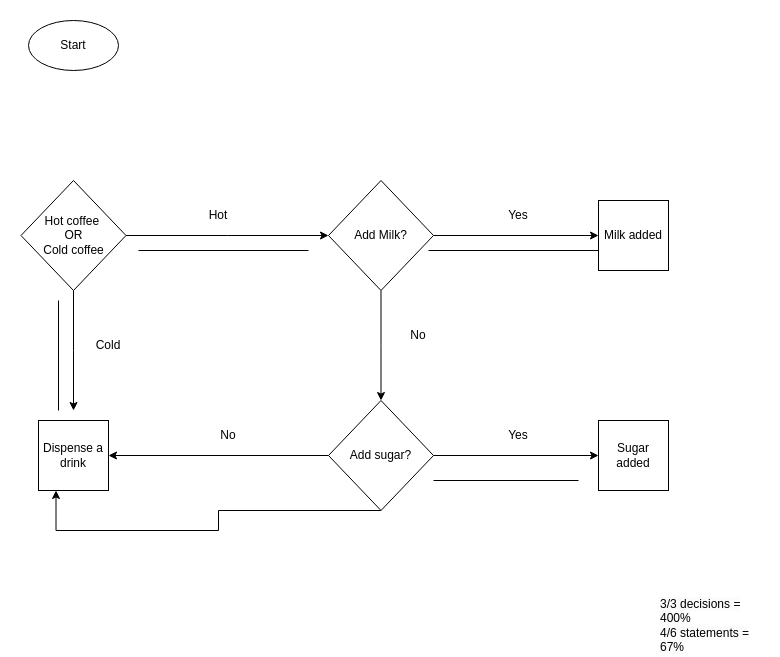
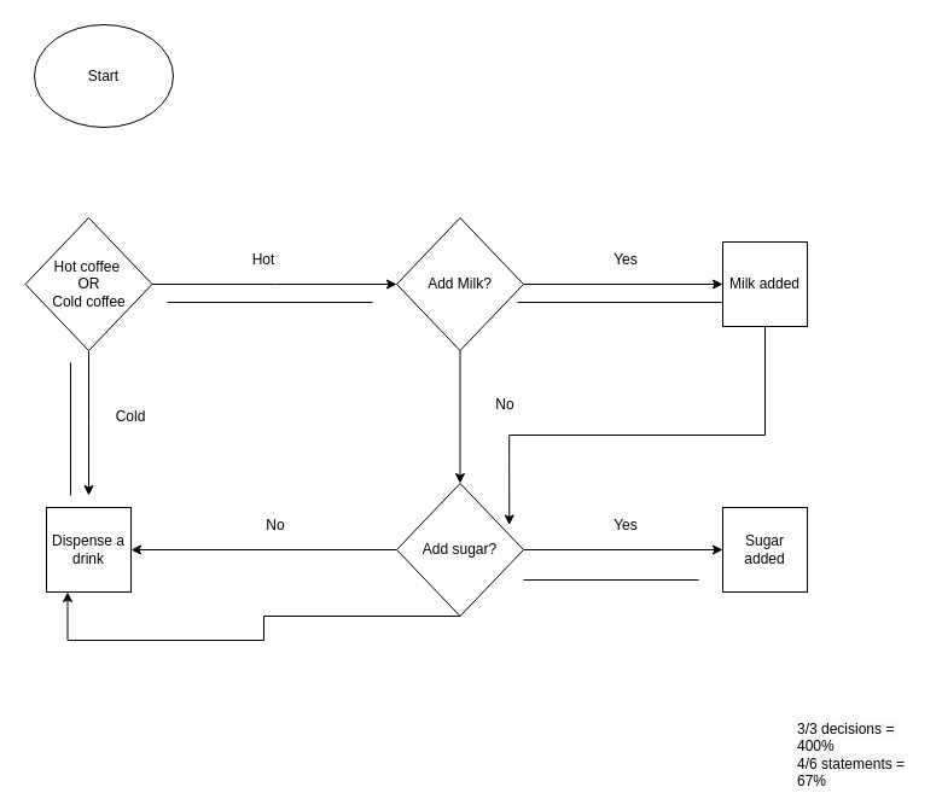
  <mxCell id="0" />
  <mxCell id="1" parent="0" />
- <mxCell id="2" value="Start" style="ellipse;whiteSpace=wrap;html=1;" vertex="1" parent="1"><mxGeometry x="28" y="20" width="90" height="50" as="geometry" /></mxCell>
+ <mxCell id="2" value="Start" style="ellipse;whiteSpace=wrap;html=1;" vertex="1" parent="1"><mxGeometry x="28" y="20" width="115" height="85" as="geometry" /></mxCell>
  <mxCell id="3" style="edgeStyle=orthogonalEdgeStyle;rounded=0;orthogonalLoop=1;jettySize=auto;html=1;" edge="1" parent="1" source="5"><mxGeometry relative="1" as="geometry"><mxPoint x="73" y="410" as="targetPoint" /></mxGeometry></mxCell>
  <mxCell id="4" style="edgeStyle=orthogonalEdgeStyle;rounded=0;orthogonalLoop=1;jettySize=auto;html=1;" edge="1" parent="1" source="5"><mxGeometry relative="1" as="geometry"><mxPoint x="328" y="235" as="targetPoint" /></mxGeometry></mxCell>
  <mxCell id="5" value="Hot coffee&amp;nbsp;&lt;br&gt;OR&lt;br&gt;Cold coffee" style="rhombus;whiteSpace=wrap;html=1;" vertex="1" parent="1"><mxGeometry x="20.5" y="180" width="105" height="110" as="geometry" /></mxCell>
  <mxCell id="6" value="Cold" style="text;html=1;strokeColor=none;fillColor=none;align=center;verticalAlign=middle;whiteSpace=wrap;rounded=0;" vertex="1" parent="1"><mxGeometry x="78" y="330" width="60" height="30" as="geometry" /></mxCell>
  <mxCell id="7" value="Dispense a drink" style="whiteSpace=wrap;html=1;aspect=fixed;" vertex="1" parent="1"><mxGeometry x="38" y="420" width="70" height="70" as="geometry" /></mxCell>
  <mxCell id="8" value="Hot" style="text;html=1;strokeColor=none;fillColor=none;align=center;verticalAlign=middle;whiteSpace=wrap;rounded=0;" vertex="1" parent="1"><mxGeometry x="188" y="200" width="60" height="30" as="geometry" /></mxCell>
  <mxCell id="9" style="edgeStyle=orthogonalEdgeStyle;rounded=0;orthogonalLoop=1;jettySize=auto;html=1;" edge="1" parent="1" source="11"><mxGeometry relative="1" as="geometry"><mxPoint x="598" y="235" as="targetPoint" /></mxGeometry></mxCell>
  <mxCell id="10" style="edgeStyle=orthogonalEdgeStyle;rounded=0;orthogonalLoop=1;jettySize=auto;html=1;" edge="1" parent="1" source="11"><mxGeometry relative="1" as="geometry"><mxPoint x="380.5" y="400" as="targetPoint" /></mxGeometry></mxCell>
  <mxCell id="11" value="Add Milk?" style="rhombus;whiteSpace=wrap;html=1;" vertex="1" parent="1"><mxGeometry x="328" y="180" width="105" height="110" as="geometry" /></mxCell>
  <mxCell id="12" value="Yes" style="text;html=1;strokeColor=none;fillColor=none;align=center;verticalAlign=middle;whiteSpace=wrap;rounded=0;" vertex="1" parent="1"><mxGeometry x="488" y="200" width="60" height="30" as="geometry" /></mxCell>
  <mxCell id="13" value="Milk added" style="whiteSpace=wrap;html=1;aspect=fixed;" vertex="1" parent="1"><mxGeometry x="598" y="200" width="70" height="70" as="geometry" /></mxCell>
  <mxCell id="14" value="No" style="text;html=1;strokeColor=none;fillColor=none;align=center;verticalAlign=middle;whiteSpace=wrap;rounded=0;" vertex="1" parent="1"><mxGeometry x="388" y="320" width="60" height="30" as="geometry" /></mxCell>
  <mxCell id="15" style="edgeStyle=orthogonalEdgeStyle;rounded=0;orthogonalLoop=1;jettySize=auto;html=1;exitX=0;exitY=0.5;exitDx=0;exitDy=0;entryX=1;entryY=0.5;entryDx=0;entryDy=0;" edge="1" parent="1" source="18" target="7"><mxGeometry relative="1" as="geometry" /></mxCell>
  <mxCell id="16" style="edgeStyle=orthogonalEdgeStyle;rounded=0;orthogonalLoop=1;jettySize=auto;html=1;" edge="1" parent="1" source="18"><mxGeometry relative="1" as="geometry"><mxPoint x="598" y="455" as="targetPoint" /></mxGeometry></mxCell>
  <mxCell id="17" style="edgeStyle=orthogonalEdgeStyle;rounded=0;orthogonalLoop=1;jettySize=auto;html=1;entryX=0.25;entryY=1;entryDx=0;entryDy=0;" edge="1" parent="1" source="18" target="7"><mxGeometry relative="1" as="geometry"><Array as="points"><mxPoint x="218" y="510" /><mxPoint x="218" y="530" /><mxPoint x="56" y="530" /></Array></mxGeometry></mxCell>
  <mxCell id="18" value="Add sugar?" style="rhombus;whiteSpace=wrap;html=1;" vertex="1" parent="1"><mxGeometry x="328" y="400" width="105" height="110" as="geometry" /></mxCell>
  <mxCell id="19" value="No" style="text;html=1;strokeColor=none;fillColor=none;align=center;verticalAlign=middle;whiteSpace=wrap;rounded=0;" vertex="1" parent="1"><mxGeometry x="198" y="420" width="60" height="30" as="geometry" /></mxCell>
  <mxCell id="20" value="Sugar added" style="whiteSpace=wrap;html=1;aspect=fixed;" vertex="1" parent="1"><mxGeometry x="598" y="420" width="70" height="70" as="geometry" /></mxCell>
  <mxCell id="21" value="Yes" style="text;html=1;strokeColor=none;fillColor=none;align=center;verticalAlign=middle;whiteSpace=wrap;rounded=0;" vertex="1" parent="1"><mxGeometry x="488" y="420" width="60" height="30" as="geometry" /></mxCell>
+ <mxCell id="22" style="edgeStyle=orthogonalEdgeStyle;rounded=0;orthogonalLoop=1;jettySize=auto;html=1;entryX=0.888;entryY=0.313;entryDx=0;entryDy=0;entryPerimeter=0;" edge="1" parent="1" source="13" target="18"><mxGeometry relative="1" as="geometry"><Array as="points"><mxPoint x="633" y="360" /><mxPoint x="421" y="360" /></Array></mxGeometry></mxCell>
  <mxCell id="23" value="&lt;span style=&quot;color: rgb(0, 0, 0); font-family: Helvetica; font-size: 12px; font-style: normal; font-variant-ligatures: normal; font-variant-caps: normal; font-weight: 400; letter-spacing: normal; orphans: 2; text-align: center; text-indent: 0px; text-transform: none; widows: 2; word-spacing: 0px; -webkit-text-stroke-width: 0px; background-color: rgb(251, 251, 251); text-decoration-thickness: initial; text-decoration-style: initial; text-decoration-color: initial; float: none; display: inline !important;&quot;&gt;3/3 decisions = 400%&lt;br&gt;4/6 statements = 67%&lt;br&gt;&lt;/span&gt;" style="text;whiteSpace=wrap;html=1;" vertex="1" parent="1"><mxGeometry x="658" y="590" width="100" height="40" as="geometry" /></mxCell>
  <mxCell id="24" value="" style="endArrow=none;html=1;rounded=0;" edge="1" parent="1"><mxGeometry width="50" height="50" relative="1" as="geometry"><mxPoint x="58" y="410" as="sourcePoint" /><mxPoint x="58" y="300" as="targetPoint" /></mxGeometry></mxCell>
  <mxCell id="25" value="" style="endArrow=none;html=1;rounded=0;" edge="1" parent="1"><mxGeometry width="50" height="50" relative="1" as="geometry"><mxPoint x="138" y="250" as="sourcePoint" /><mxPoint x="308" y="250" as="targetPoint" /></mxGeometry></mxCell>
  <mxCell id="26" value="" style="endArrow=none;html=1;rounded=0;" edge="1" parent="1"><mxGeometry width="50" height="50" relative="1" as="geometry"><mxPoint x="428" y="250" as="sourcePoint" /><mxPoint x="598" y="250" as="targetPoint" /></mxGeometry></mxCell>
  <mxCell id="27" value="" style="endArrow=none;html=1;rounded=0;" edge="1" parent="1"><mxGeometry width="50" height="50" relative="1" as="geometry"><mxPoint x="578" y="480" as="sourcePoint" /><mxPoint x="433" y="480" as="targetPoint" /></mxGeometry></mxCell>
